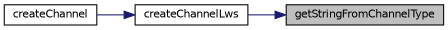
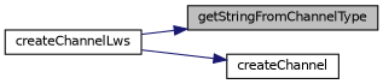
  digraph {
    rankdir=RL
    node [color=black fillcolor=white fontname=Helvetica fontsize=10 shape=record style=filled]
    edge [color=midnightblue dir=back fontname=Helvetica fontsize=10 labelfontname=Helvetica labelfontsize=10 style=solid]
    n1 [fillcolor=grey75 fontcolor=black height=0.2 label=getStringFromChannelType width=0.4]
    n2 [height=0.2 label=createChannelLws width=0.4]
    n3 [height=0.2 label=createChannel width=0.4]
    n1 -> n2
-   n2 -> n3
+   n3 -> n2
  }
